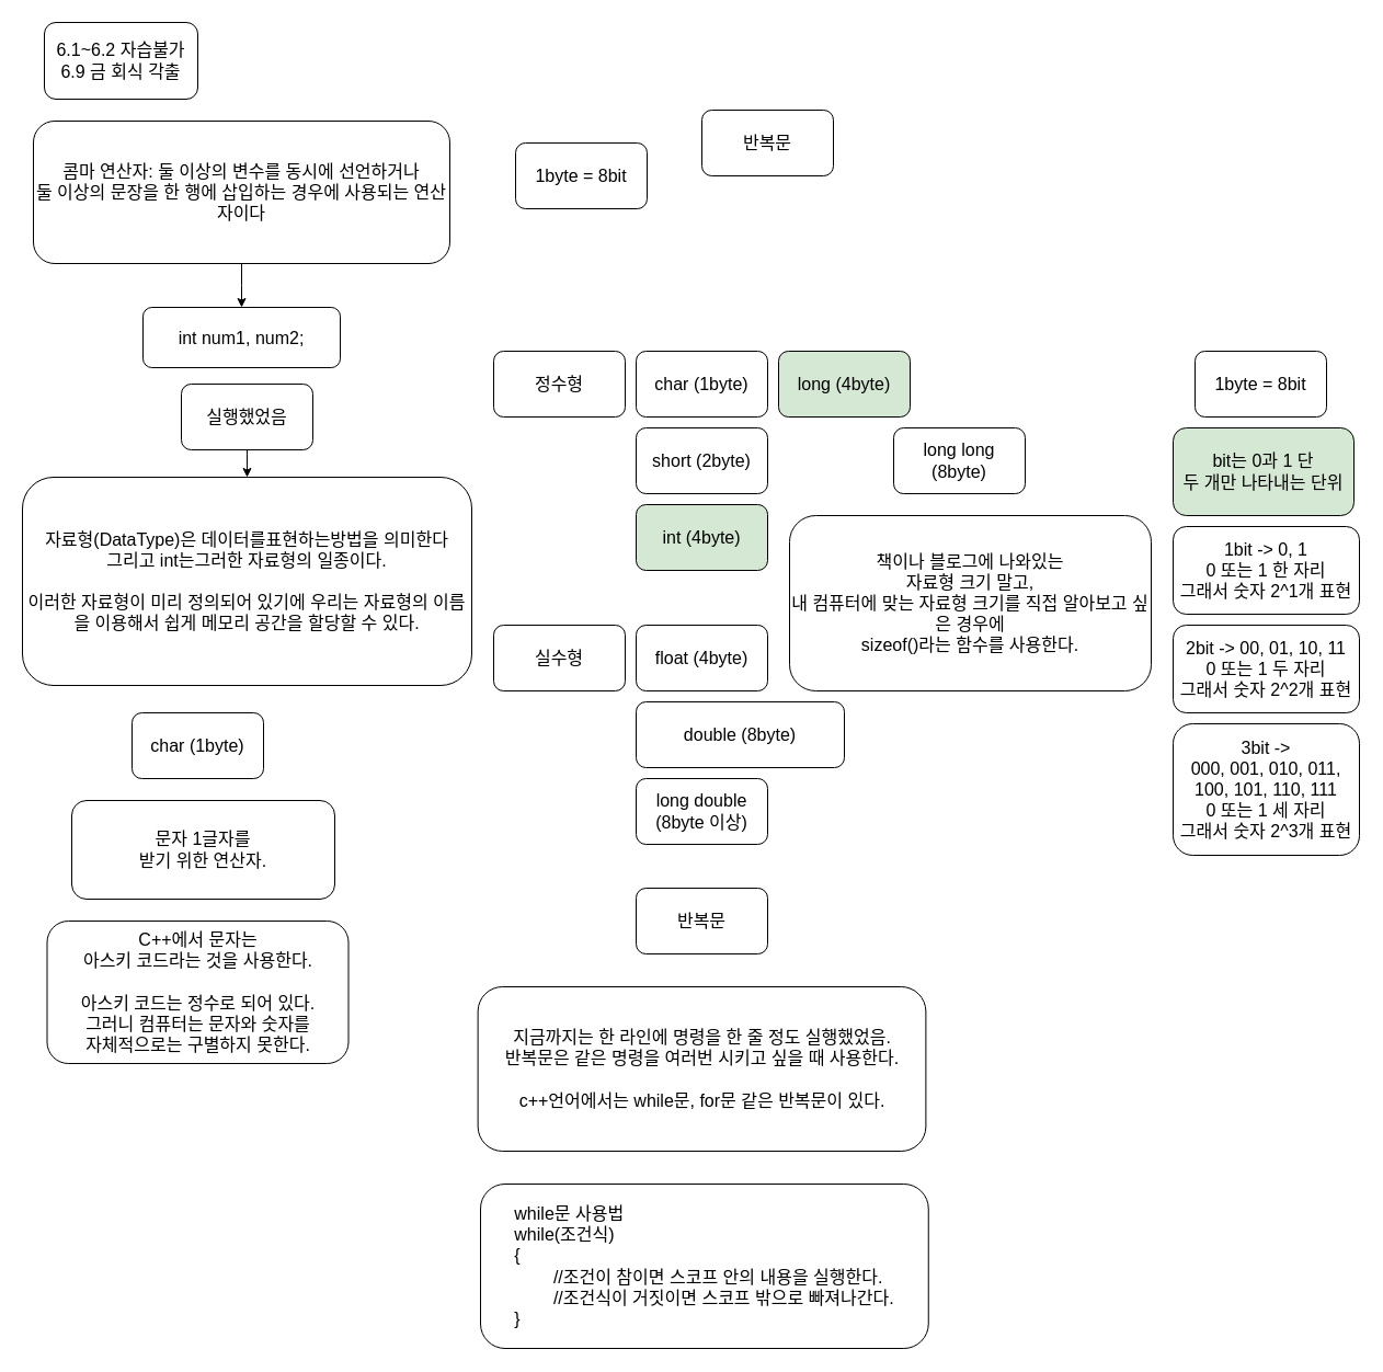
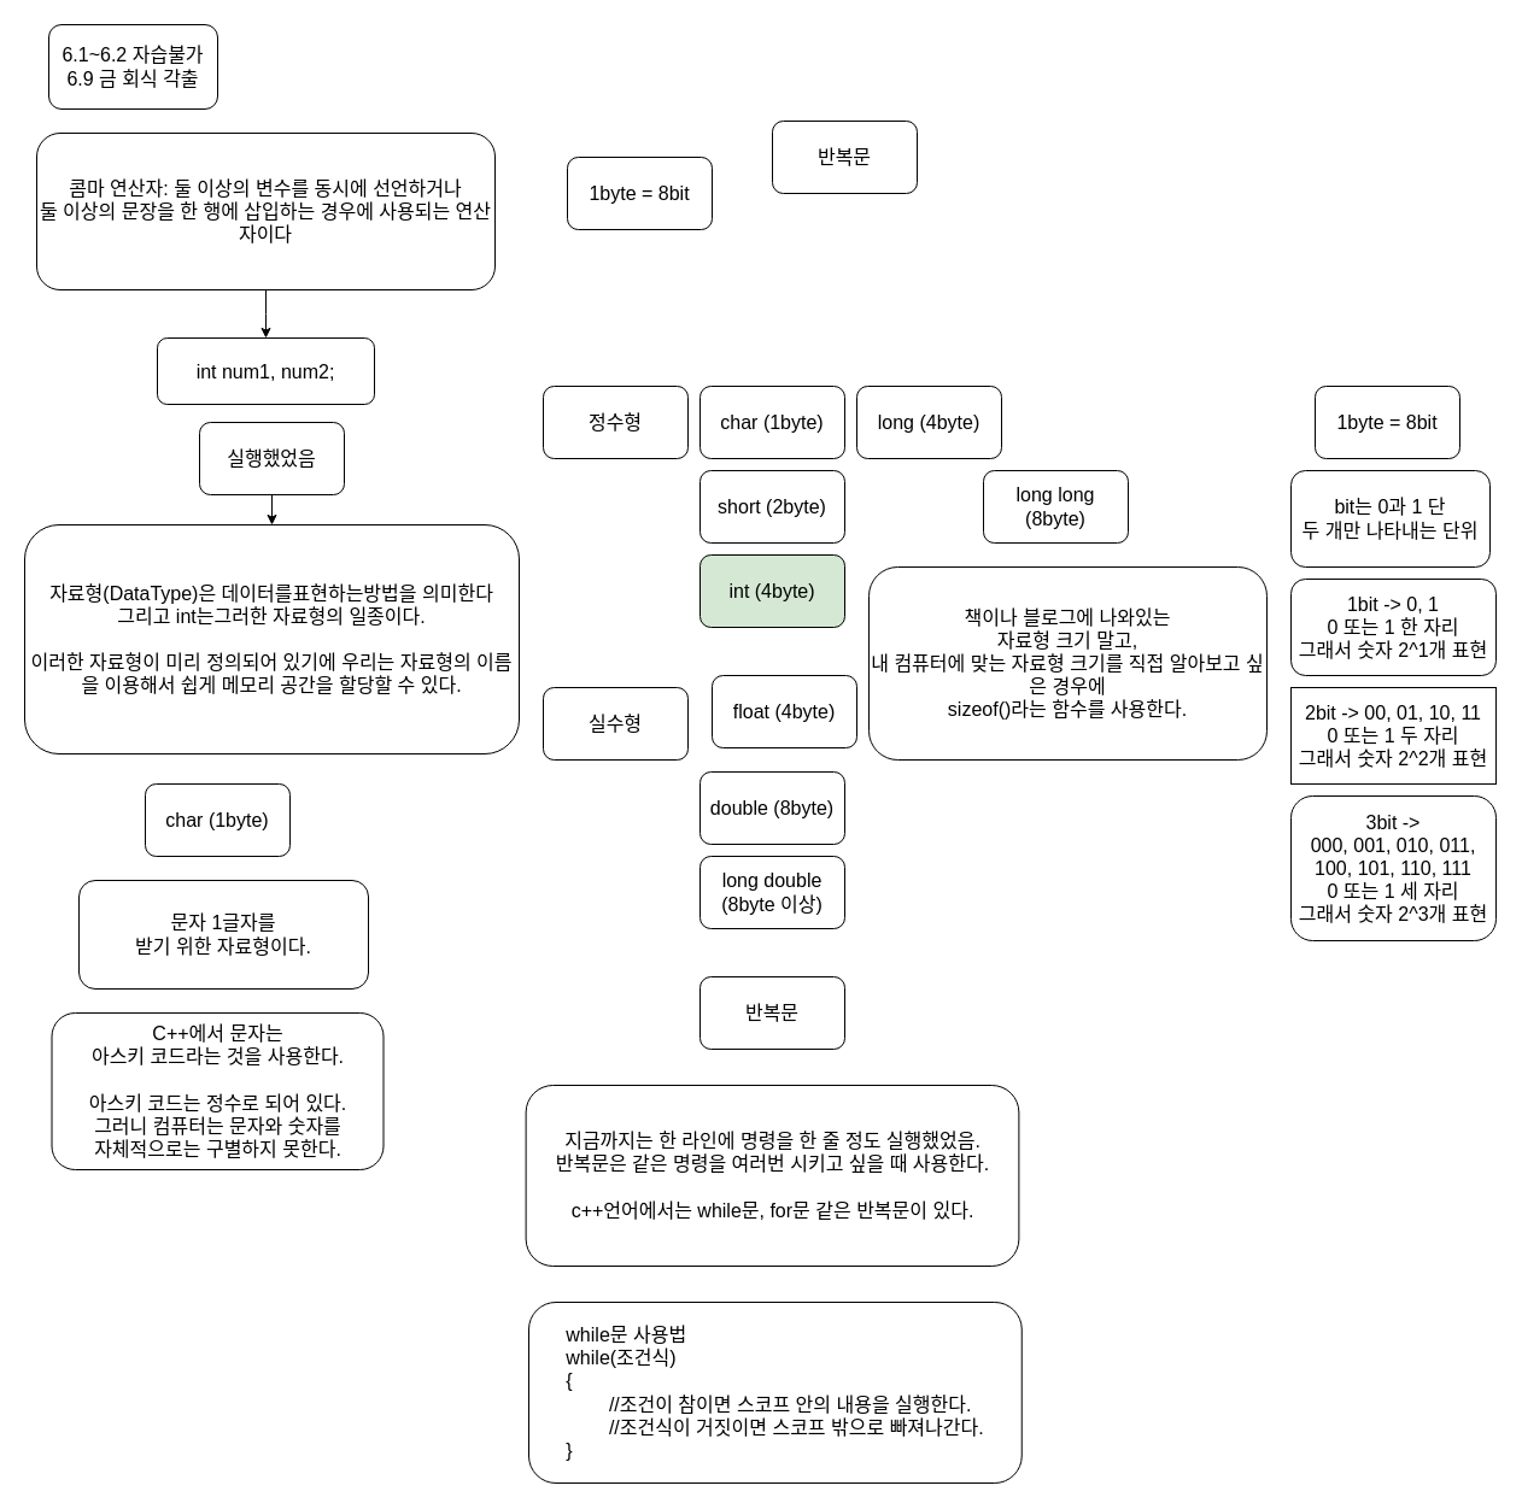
  <mxCell id="0" />
  <mxCell id="1" parent="0" />
  <mxCell id="2" value="&lt;font size=&quot;3&quot;&gt;6.1~6.2 자습불가&lt;br&gt;6.9 금 회식 각출&lt;br&gt;&lt;/font&gt;" style="rounded=1;whiteSpace=wrap;html=1;" parent="1" vertex="1"><mxGeometry x="40" y="20" width="140" height="70" as="geometry" /></mxCell>
  <mxCell id="3" style="edgeStyle=orthogonalEdgeStyle;rounded=0;orthogonalLoop=1;jettySize=auto;html=1;exitX=0.5;exitY=1;exitDx=0;exitDy=0;entryX=0.5;entryY=0;entryDx=0;entryDy=0;" parent="1" source="4" target="8" edge="1"><mxGeometry relative="1" as="geometry" /></mxCell>
  <mxCell id="4" value="&lt;font size=&quot;3&quot;&gt;실행했었음&lt;/font&gt;" style="rounded=1;whiteSpace=wrap;html=1;" parent="1" vertex="1"><mxGeometry x="165" y="350" width="120" height="60" as="geometry" /></mxCell>
  <mxCell id="5" style="edgeStyle=orthogonalEdgeStyle;rounded=0;orthogonalLoop=1;jettySize=auto;html=1;exitX=0.5;exitY=1;exitDx=0;exitDy=0;" parent="1" source="6" edge="1"><mxGeometry relative="1" as="geometry"><mxPoint x="220" y="280" as="targetPoint" /></mxGeometry></mxCell>
  <mxCell id="6" value="&lt;font size=&quot;3&quot;&gt;콤마 연산자: 둘 이상의 변수를 동시에 선언하거나&lt;br&gt;둘 이상의 문장을 한 행에 삽입하는 경우에 사용되는 연산자이다&lt;br&gt;&lt;/font&gt;" style="rounded=1;whiteSpace=wrap;html=1;" parent="1" vertex="1"><mxGeometry x="30" y="110" width="380" height="130" as="geometry" /></mxCell>
  <mxCell id="7" value="&lt;font size=&quot;3&quot;&gt;int num1, num2;&lt;br&gt;&lt;/font&gt;" style="rounded=1;whiteSpace=wrap;html=1;" parent="1" vertex="1"><mxGeometry x="130" y="280" width="180" height="55" as="geometry" /></mxCell>
  <mxCell id="8" value="&lt;font size=&quot;3&quot;&gt;자료형(DataType)은 데이터를표현하는방법을 의미한다&lt;br&gt;그리고 int는그러한 자료형의 일종이다.&lt;br&gt;&lt;br&gt;이러한 자료형이 미리 정의되어 있기에 우리는 자료형의 이름을 이용해서 쉽게 메모리 공간을 할당할 수 있다.&lt;br&gt;&lt;/font&gt;" style="rounded=1;whiteSpace=wrap;html=1;" parent="1" vertex="1"><mxGeometry y="435" width="410" height="190" as="geometry" x="20" /></mxCell>
  <mxCell id="9" value="&lt;font size=&quot;3&quot;&gt;실수형&lt;/font&gt;" style="rounded=1;whiteSpace=wrap;html=1;" parent="1" vertex="1"><mxGeometry x="450" y="570" width="120" height="60" as="geometry" /></mxCell>
  <mxCell id="10" value="&lt;font size=&quot;3&quot;&gt;정수형&lt;/font&gt;" style="rounded=1;whiteSpace=wrap;html=1;" parent="1" vertex="1"><mxGeometry x="450" y="320" width="120" height="60" as="geometry" /></mxCell>
  <mxCell id="11" value="&lt;font size=&quot;3&quot;&gt;반복문&lt;/font&gt;" style="rounded=1;whiteSpace=wrap;html=1;" parent="1" vertex="1"><mxGeometry x="640" y="100" width="120" height="60" as="geometry" /></mxCell>
  <mxCell id="12" value="&lt;font size=&quot;3&quot;&gt;char (1byte)&lt;/font&gt;" style="rounded=1;whiteSpace=wrap;html=1;" parent="1" vertex="1"><mxGeometry x="580" y="320" width="120" height="60" as="geometry" /></mxCell>
  <mxCell id="13" value="&lt;font size=&quot;3&quot;&gt;short (2byte)&lt;/font&gt;" style="rounded=1;whiteSpace=wrap;html=1;" parent="1" vertex="1"><mxGeometry x="580" y="390" width="120" height="60" as="geometry" /></mxCell>
  <mxCell id="14" value="&lt;font size=&quot;3&quot;&gt;int (4byte)&lt;/font&gt;" style="rounded=1;whiteSpace=wrap;html=1;fillColor=#d5e8d4;" parent="1" vertex="1"><mxGeometry x="580" y="460" width="120" height="60" as="geometry" /></mxCell>
- <mxCell id="15" value="&lt;font size=&quot;3&quot;&gt;long (4byte)&lt;/font&gt;" style="rounded=1;whiteSpace=wrap;html=1;fillColor=#d5e8d4;" parent="1" vertex="1"><mxGeometry x="710" y="320" width="120" height="60" as="geometry" /></mxCell>
+ <mxCell id="15" value="&lt;font size=&quot;3&quot;&gt;long (4byte)&lt;/font&gt;" style="rounded=1;whiteSpace=wrap;html=1;" parent="1" vertex="1"><mxGeometry x="710" y="320" width="120" height="60" as="geometry" /></mxCell>
  <mxCell id="16" value="&lt;font size=&quot;3&quot;&gt;long long (8byte)&lt;/font&gt;" style="rounded=1;whiteSpace=wrap;html=1;" parent="1" vertex="1"><mxGeometry x="815" y="390" width="120" height="60" as="geometry" /></mxCell>
  <mxCell id="17" value="&lt;font size=&quot;3&quot;&gt;long double (8byte 이상)&lt;/font&gt;" style="rounded=1;whiteSpace=wrap;html=1;" parent="1" vertex="1"><mxGeometry x="580" y="710" width="120" height="60" as="geometry" /></mxCell>
- <mxCell id="18" value="&lt;font size=&quot;3&quot;&gt;double (8byte)&lt;/font&gt;" style="rounded=1;whiteSpace=wrap;html=1;" parent="1" vertex="1"><mxGeometry x="580" y="640" width="190" height="60" as="geometry" /></mxCell>
- <mxCell id="19" value="&lt;font size=&quot;3&quot;&gt;float (4byte)&lt;/font&gt;" style="rounded=1;whiteSpace=wrap;html=1;" parent="1" vertex="1"><mxGeometry x="580" y="570" width="120" height="60" as="geometry" /></mxCell>
+ <mxCell id="18" value="&lt;font size=&quot;3&quot;&gt;double (8byte)&lt;/font&gt;" style="rounded=1;whiteSpace=wrap;html=1;" parent="1" vertex="1"><mxGeometry x="580" y="640" width="120" height="60" as="geometry" /></mxCell>
+ <mxCell id="19" value="&lt;font size=&quot;3&quot;&gt;float (4byte)&lt;/font&gt;" style="rounded=1;whiteSpace=wrap;html=1;" parent="1" vertex="1"><mxGeometry x="590" y="560" width="120" height="60" as="geometry" /></mxCell>
  <mxCell id="20" value="&lt;font size=&quot;3&quot;&gt;1byte = 8bit&lt;/font&gt;" style="rounded=1;whiteSpace=wrap;html=1;" parent="1" vertex="1"><mxGeometry x="1090" y="320" width="120" height="60" as="geometry" /></mxCell>
  <mxCell id="21" value="&lt;font size=&quot;3&quot;&gt;1byte = 8bit&lt;/font&gt;" style="rounded=1;whiteSpace=wrap;html=1;" parent="1" vertex="1"><mxGeometry x="470" y="130" width="120" height="60" as="geometry" /></mxCell>
- <mxCell id="22" value="&lt;font size=&quot;3&quot;&gt;bit는 0과 1 단&lt;br&gt;두 개만 나타내는 단위&lt;br&gt;&lt;/font&gt;" style="rounded=1;whiteSpace=wrap;html=1;fillColor=#d5e8d4;" parent="1" vertex="1"><mxGeometry x="1070" y="390" width="165" height="80" as="geometry" /></mxCell>
+ <mxCell id="22" value="&lt;font size=&quot;3&quot;&gt;bit는 0과 1 단&lt;br&gt;두 개만 나타내는 단위&lt;br&gt;&lt;/font&gt;" style="rounded=1;whiteSpace=wrap;html=1;" parent="1" vertex="1"><mxGeometry x="1070" y="390" width="165" height="80" as="geometry" /></mxCell>
  <mxCell id="23" value="&lt;font size=&quot;3&quot;&gt;1bit -&amp;gt; 0, 1&lt;br&gt;0 또는 1 한 자리&lt;br&gt;그래서 숫자 2^1개 표현&lt;br&gt;&lt;/font&gt;" style="rounded=1;whiteSpace=wrap;html=1;" parent="1" vertex="1"><mxGeometry x="1070" y="480" width="170" height="80" as="geometry" /></mxCell>
- <mxCell id="24" value="&lt;font size=&quot;3&quot;&gt;2bit -&amp;gt; 00, 01, 10, 11&lt;br&gt;0 또는 1 두 자리&lt;br&gt;그래서 숫자 2^2개 표현&lt;br&gt;&lt;/font&gt;" style="rounded=1;whiteSpace=wrap;html=1;" parent="1" vertex="1"><mxGeometry x="1070" y="570" width="170" height="80" as="geometry" /></mxCell>
+ <mxCell id="24" value="&lt;font size=&quot;3&quot;&gt;2bit -&amp;gt; 00, 01, 10, 11&lt;br&gt;0 또는 1 두 자리&lt;br&gt;그래서 숫자 2^2개 표현&lt;br&gt;&lt;/font&gt;" style="whiteSpace=wrap;html=1;rounded=0;" parent="1" vertex="1"><mxGeometry x="1070" y="570" width="170" height="80" as="geometry" /></mxCell>
  <mxCell id="25" value="&lt;font size=&quot;3&quot;&gt;3bit -&amp;gt; &lt;br&gt;000, 001, 010, 011,&lt;br&gt;100, 101, 110, 111&lt;br&gt;0 또는 1 세 자리&lt;br&gt;그래서 숫자 2^3개 표현&lt;br&gt;&lt;/font&gt;" style="rounded=1;whiteSpace=wrap;html=1;" parent="1" vertex="1"><mxGeometry x="1070" y="660" width="170" height="120" as="geometry" /></mxCell>
  <mxCell id="26" value="&lt;font size=&quot;3&quot;&gt;책이나 블로그에 나와있는&lt;br&gt;자료형 크기 말고,&lt;br&gt;내 컴퓨터에 맞는 자료형 크기를 직접 알아보고 싶은 경우에&lt;br&gt;sizeof()라는 함수를 사용한다.&lt;br&gt;&lt;/font&gt;" style="rounded=1;whiteSpace=wrap;html=1;" parent="1" vertex="1"><mxGeometry x="720" y="470" width="330" height="160" as="geometry" /></mxCell>
  <mxCell id="27" value="&lt;font size=&quot;3&quot;&gt;char (1byte)&lt;/font&gt;" style="rounded=1;whiteSpace=wrap;html=1;" vertex="1" parent="1"><mxGeometry x="120" y="650" width="120" height="60" as="geometry" /></mxCell>
- <mxCell id="28" value="&lt;font size=&quot;3&quot;&gt;문자 1글자를&lt;br&gt;받기 위한 연산자.&lt;/font&gt;" style="rounded=1;whiteSpace=wrap;html=1;" vertex="1" parent="1"><mxGeometry x="65" y="730" width="240" height="90" as="geometry" /></mxCell>
+ <mxCell id="28" value="&lt;font size=&quot;3&quot;&gt;문자 1글자를&lt;br&gt;받기 위한 자료형이다.&lt;/font&gt;" style="rounded=1;whiteSpace=wrap;html=1;" vertex="1" parent="1"><mxGeometry x="65" y="730" width="240" height="90" as="geometry" /></mxCell>
  <mxCell id="29" value="&lt;font size=&quot;3&quot;&gt;C++에서 문자는 &lt;br&gt;아스키 코드라는 것을 사용한다.&lt;br&gt;&lt;br&gt;아스키 코드는 정수로 되어 있다.&lt;br&gt;그러니 컴퓨터는 문자와 숫자를&lt;br&gt;자체적으로는 구별하지 못한다.&lt;br&gt;&lt;/font&gt;" style="rounded=1;whiteSpace=wrap;html=1;" vertex="1" parent="1"><mxGeometry x="42.5" y="840" width="275" height="130" as="geometry" /></mxCell>
  <mxCell id="30" value="&lt;font size=&quot;3&quot;&gt;반복문&lt;/font&gt;" style="rounded=1;whiteSpace=wrap;html=1;" vertex="1" parent="1"><mxGeometry x="580" y="810" width="120" height="60" as="geometry" /></mxCell>
  <mxCell id="31" value="&lt;font size=&quot;3&quot;&gt;지금까지는 한 라인에 명령을 한 줄 정도 실행했었음.&lt;br&gt;반복문은 같은 명령을 여러번 시키고 싶을 때 사용한다.&lt;br&gt;&lt;br&gt;c++언어에서는 while문, for문 같은 반복문이 있다.&lt;br&gt;&lt;/font&gt;" style="rounded=1;whiteSpace=wrap;html=1;" vertex="1" parent="1"><mxGeometry x="435.63" y="900" width="408.75" height="150" as="geometry" /></mxCell>
  <mxCell id="32" value="&lt;div style=&quot;text-align: left;&quot;&gt;&lt;span style=&quot;font-size: medium; background-color: initial;&quot;&gt;while문 사용법&lt;/span&gt;&lt;/div&gt;&lt;font size=&quot;3&quot;&gt;&lt;div style=&quot;text-align: left;&quot;&gt;&lt;span style=&quot;background-color: initial;&quot;&gt;while(조건식)&lt;/span&gt;&lt;/div&gt;&lt;div style=&quot;text-align: left;&quot;&gt;&lt;span style=&quot;background-color: initial;&quot;&gt;{&lt;/span&gt;&lt;/div&gt;&lt;div style=&quot;text-align: left;&quot;&gt;&lt;span style=&quot;background-color: initial;&quot;&gt;&lt;span style=&quot;white-space: pre;&quot;&gt;&#09;&lt;/span&gt;//조건이 참이면 스코프 안의 내용을 실행한다.&lt;/span&gt;&lt;/div&gt;&lt;div style=&quot;text-align: left;&quot;&gt;&lt;span style=&quot;background-color: initial;&quot;&gt;&lt;span style=&quot;white-space: pre;&quot;&gt;&#09;&lt;/span&gt;//조건식이 거짓이면 스코프 밖으로 빠져나간다.&lt;/span&gt;&lt;/div&gt;&lt;div style=&quot;text-align: left;&quot;&gt;&lt;span style=&quot;background-color: initial;&quot;&gt;}&lt;/span&gt;&lt;/div&gt;&lt;/font&gt;" style="rounded=1;whiteSpace=wrap;html=1;" vertex="1" parent="1"><mxGeometry x="438" y="1080" width="408.75" height="150" as="geometry" /></mxCell>
